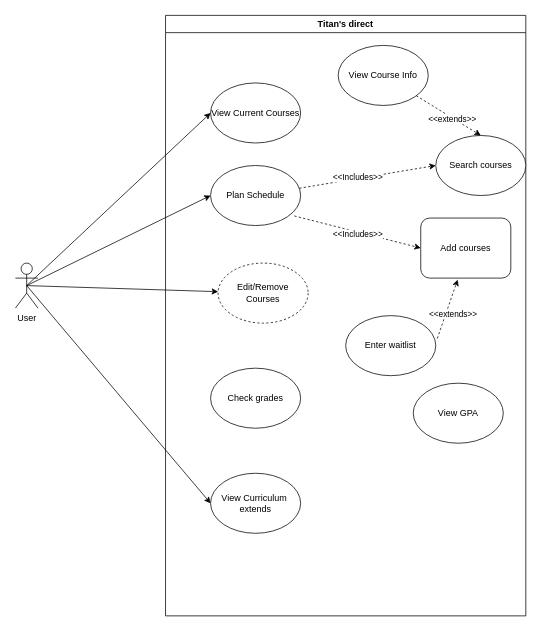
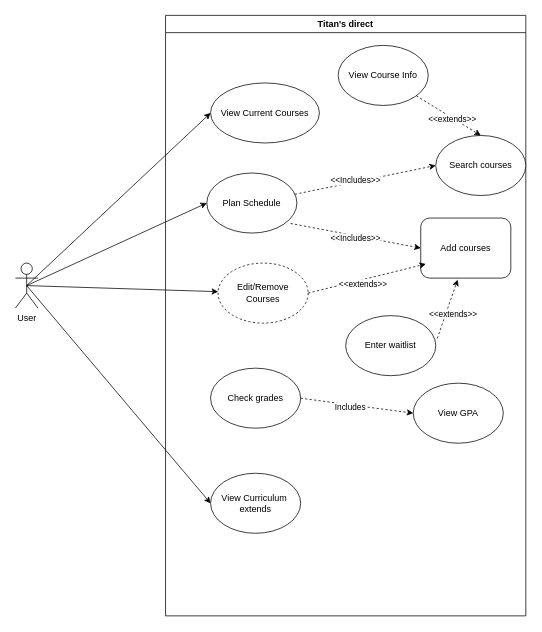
  <mxCell id="0" />
  <mxCell id="1" parent="0" />
  <mxCell id="2" value="Titan's direct" style="swimlane;whiteSpace=wrap;html=1;" vertex="1" parent="1"><mxGeometry x="220" y="20" width="480" height="800" as="geometry" /></mxCell>
- <mxCell id="3" value="View Current Courses" style="ellipse;whiteSpace=wrap;html=1;" vertex="1" parent="2"><mxGeometry x="60" y="90" width="120" height="80" as="geometry" /></mxCell>
- <mxCell id="4" value="Plan Schedule" style="ellipse;whiteSpace=wrap;html=1;" vertex="1" parent="2"><mxGeometry x="60" y="200" width="120" height="80" as="geometry" /></mxCell>
+ <mxCell id="3" value="View Current Courses" style="ellipse;whiteSpace=wrap;html=1;" vertex="1" parent="2"><mxGeometry x="60" y="90" width="145" height="80" as="geometry" /></mxCell>
+ <mxCell id="4" value="Plan Schedule" style="ellipse;whiteSpace=wrap;html=1;" vertex="1" parent="2"><mxGeometry x="55" y="210" width="120" height="80" as="geometry" /></mxCell>
  <mxCell id="5" value="Search courses" style="ellipse;whiteSpace=wrap;html=1;" vertex="1" parent="2"><mxGeometry x="360" y="160" width="120" height="80" as="geometry" /></mxCell>
  <mxCell id="6" value="Add courses" style="whiteSpace=wrap;html=1;rounded=1;" vertex="1" parent="2"><mxGeometry x="340" y="270" width="120" height="80" as="geometry" /></mxCell>
  <mxCell id="7" value="" style="endArrow=classic;html=1;rounded=0;entryX=0;entryY=0.5;entryDx=0;entryDy=0;dashed=1;" edge="1" parent="2" source="4" target="5"><mxGeometry width="50" height="50" relative="1" as="geometry"><mxPoint x="140" y="260" as="sourcePoint" /><mxPoint x="190" y="210" as="targetPoint" /></mxGeometry></mxCell>
  <mxCell id="8" value="&amp;lt;&amp;lt;Includes&amp;gt;&amp;gt;" style="edgeLabel;html=1;align=center;verticalAlign=middle;resizable=0;points=[];" connectable="0" vertex="1" parent="7"><mxGeometry x="-0.146" y="2" relative="1" as="geometry"><mxPoint as="offset" /></mxGeometry></mxCell>
  <mxCell id="9" value="" style="endArrow=classic;html=1;rounded=0;entryX=0;entryY=0.5;entryDx=0;entryDy=0;exitX=0.93;exitY=0.84;exitDx=0;exitDy=0;exitPerimeter=0;dashed=1;" edge="1" parent="2" source="4" target="6"><mxGeometry width="50" height="50" relative="1" as="geometry"><mxPoint x="140" y="260" as="sourcePoint" /><mxPoint x="190" y="210" as="targetPoint" /></mxGeometry></mxCell>
  <mxCell id="10" value="&amp;lt;&amp;lt;Includes&amp;gt;&amp;gt;" style="edgeLabel;html=1;align=center;verticalAlign=middle;resizable=0;points=[];" connectable="0" vertex="1" parent="9"><mxGeometry x="-0.004" y="-3" relative="1" as="geometry"><mxPoint as="offset" /></mxGeometry></mxCell>
  <mxCell id="11" value="Check grades" style="ellipse;whiteSpace=wrap;html=1;" vertex="1" parent="2"><mxGeometry x="60" y="470" width="120" height="80" as="geometry" /></mxCell>
  <mxCell id="12" value="View GPA" style="ellipse;whiteSpace=wrap;html=1;" vertex="1" parent="2"><mxGeometry x="330" y="490" width="120" height="80" as="geometry" /></mxCell>
+ <mxCell id="13" value="" style="endArrow=classic;html=1;rounded=0;exitX=1;exitY=0.5;exitDx=0;exitDy=0;entryX=0;entryY=0.5;entryDx=0;entryDy=0;dashed=1;" edge="1" parent="2" source="11" target="12"><mxGeometry width="50" height="50" relative="1" as="geometry"><mxPoint x="140" y="350" as="sourcePoint" /><mxPoint x="190" y="300" as="targetPoint" /></mxGeometry></mxCell>
+ <mxCell id="14" value="Includes" style="edgeLabel;html=1;align=center;verticalAlign=middle;resizable=0;points=[];" connectable="0" vertex="1" parent="13"><mxGeometry x="-0.126" y="-3" relative="1" as="geometry"><mxPoint as="offset" /></mxGeometry></mxCell>
  <mxCell id="15" value="View Course Info" style="ellipse;whiteSpace=wrap;html=1;" vertex="1" parent="2"><mxGeometry x="230" y="40" width="120" height="80" as="geometry" /></mxCell>
  <mxCell id="16" value="" style="endArrow=classic;html=1;rounded=0;entryX=0.5;entryY=0;entryDx=0;entryDy=0;dashed=1;" edge="1" parent="2" source="15" target="5"><mxGeometry width="50" height="50" relative="1" as="geometry"><mxPoint x="448.4" y="120" as="sourcePoint" /><mxPoint x="350.0" y="69.6" as="targetPoint" /></mxGeometry></mxCell>
  <mxCell id="17" value="&amp;lt;&amp;lt;extends&amp;gt;&amp;gt;" style="edgeLabel;html=1;align=center;verticalAlign=middle;resizable=0;points=[];" connectable="0" vertex="1" parent="16"><mxGeometry x="0.116" y="-1" relative="1" as="geometry"><mxPoint as="offset" /></mxGeometry></mxCell>
  <mxCell id="18" value="Edit/Remove &lt;br&gt;Courses" style="ellipse;whiteSpace=wrap;html=1;dashed=1;" vertex="1" parent="2"><mxGeometry x="70" y="330" width="120" height="80" as="geometry" /></mxCell>
+ <mxCell id="19" value="" style="endArrow=classic;html=1;rounded=0;entryX=0.057;entryY=0.765;entryDx=0;entryDy=0;entryPerimeter=0;exitX=1;exitY=0.5;exitDx=0;exitDy=0;dashed=1;" edge="1" parent="2" source="18" target="6"><mxGeometry width="50" height="50" relative="1" as="geometry"><mxPoint x="194.44" y="367.6" as="sourcePoint" /><mxPoint x="340.0" y="330.0" as="targetPoint" /></mxGeometry></mxCell>
+ <mxCell id="20" value="&amp;lt;&amp;lt;extends&amp;gt;&amp;gt;" style="edgeLabel;html=1;align=center;verticalAlign=middle;resizable=0;points=[];" connectable="0" vertex="1" parent="19"><mxGeometry x="-0.144" y="-5" relative="1" as="geometry"><mxPoint x="4" y="-1" as="offset" /></mxGeometry></mxCell>
  <mxCell id="21" value="Enter waitlist" style="ellipse;whiteSpace=wrap;html=1;" vertex="1" parent="2"><mxGeometry x="240" y="400" width="120" height="80" as="geometry" /></mxCell>
  <mxCell id="22" value="" style="endArrow=classic;html=1;rounded=0;entryX=0.41;entryY=1.025;entryDx=0;entryDy=0;entryPerimeter=0;exitX=1.017;exitY=0.38;exitDx=0;exitDy=0;dashed=1;exitPerimeter=0;" edge="1" parent="2" source="21" target="6"><mxGeometry width="50" height="50" relative="1" as="geometry"><mxPoint x="260" y="439" as="sourcePoint" /><mxPoint x="417" y="400" as="targetPoint" /></mxGeometry></mxCell>
  <mxCell id="23" value="&amp;lt;&amp;lt;extends&amp;gt;&amp;gt;" style="edgeLabel;html=1;align=center;verticalAlign=middle;resizable=0;points=[];" connectable="0" vertex="1" parent="22"><mxGeometry x="-0.144" y="-5" relative="1" as="geometry"><mxPoint x="4" y="-1" as="offset" /></mxGeometry></mxCell>
  <mxCell id="24" value="View Curriculum&amp;nbsp;&lt;br&gt;extends" style="ellipse;whiteSpace=wrap;html=1;" vertex="1" parent="2"><mxGeometry x="60" y="610" width="120" height="80" as="geometry" /></mxCell>
  <mxCell id="25" value="User" style="shape=umlActor;verticalLabelPosition=bottom;verticalAlign=top;html=1;outlineConnect=0;" vertex="1" parent="1"><mxGeometry x="20" y="350" width="30" height="60" as="geometry" /></mxCell>
  <mxCell id="26" value="" style="endArrow=classic;html=1;rounded=0;exitX=0.5;exitY=0.5;exitDx=0;exitDy=0;exitPerimeter=0;entryX=0;entryY=0.5;entryDx=0;entryDy=0;" edge="1" parent="1" source="25" target="3"><mxGeometry width="50" height="50" relative="1" as="geometry"><mxPoint x="380" y="390" as="sourcePoint" /><mxPoint x="430" y="340" as="targetPoint" /></mxGeometry></mxCell>
  <mxCell id="27" value="" style="endArrow=classic;html=1;rounded=0;exitX=0.5;exitY=0.5;exitDx=0;exitDy=0;exitPerimeter=0;entryX=0;entryY=0.5;entryDx=0;entryDy=0;" edge="1" parent="1" source="25" target="4"><mxGeometry width="50" height="50" relative="1" as="geometry"><mxPoint x="130" y="480" as="sourcePoint" /><mxPoint x="375" y="250" as="targetPoint" /></mxGeometry></mxCell>
  <mxCell id="28" value="" style="endArrow=classic;html=1;rounded=0;exitX=0.5;exitY=0.5;exitDx=0;exitDy=0;exitPerimeter=0;" edge="1" parent="1" source="25" target="18"><mxGeometry width="50" height="50" relative="1" as="geometry"><mxPoint x="380" y="510" as="sourcePoint" /><mxPoint x="430" y="460" as="targetPoint" /></mxGeometry></mxCell>
  <mxCell id="29" value="" style="endArrow=classic;html=1;rounded=0;exitX=0.5;exitY=0.5;exitDx=0;exitDy=0;exitPerimeter=0;entryX=0;entryY=0.5;entryDx=0;entryDy=0;" edge="1" parent="1" source="25" target="24"><mxGeometry width="50" height="50" relative="1" as="geometry"><mxPoint x="380" y="510" as="sourcePoint" /><mxPoint x="430" y="460" as="targetPoint" /></mxGeometry></mxCell>
